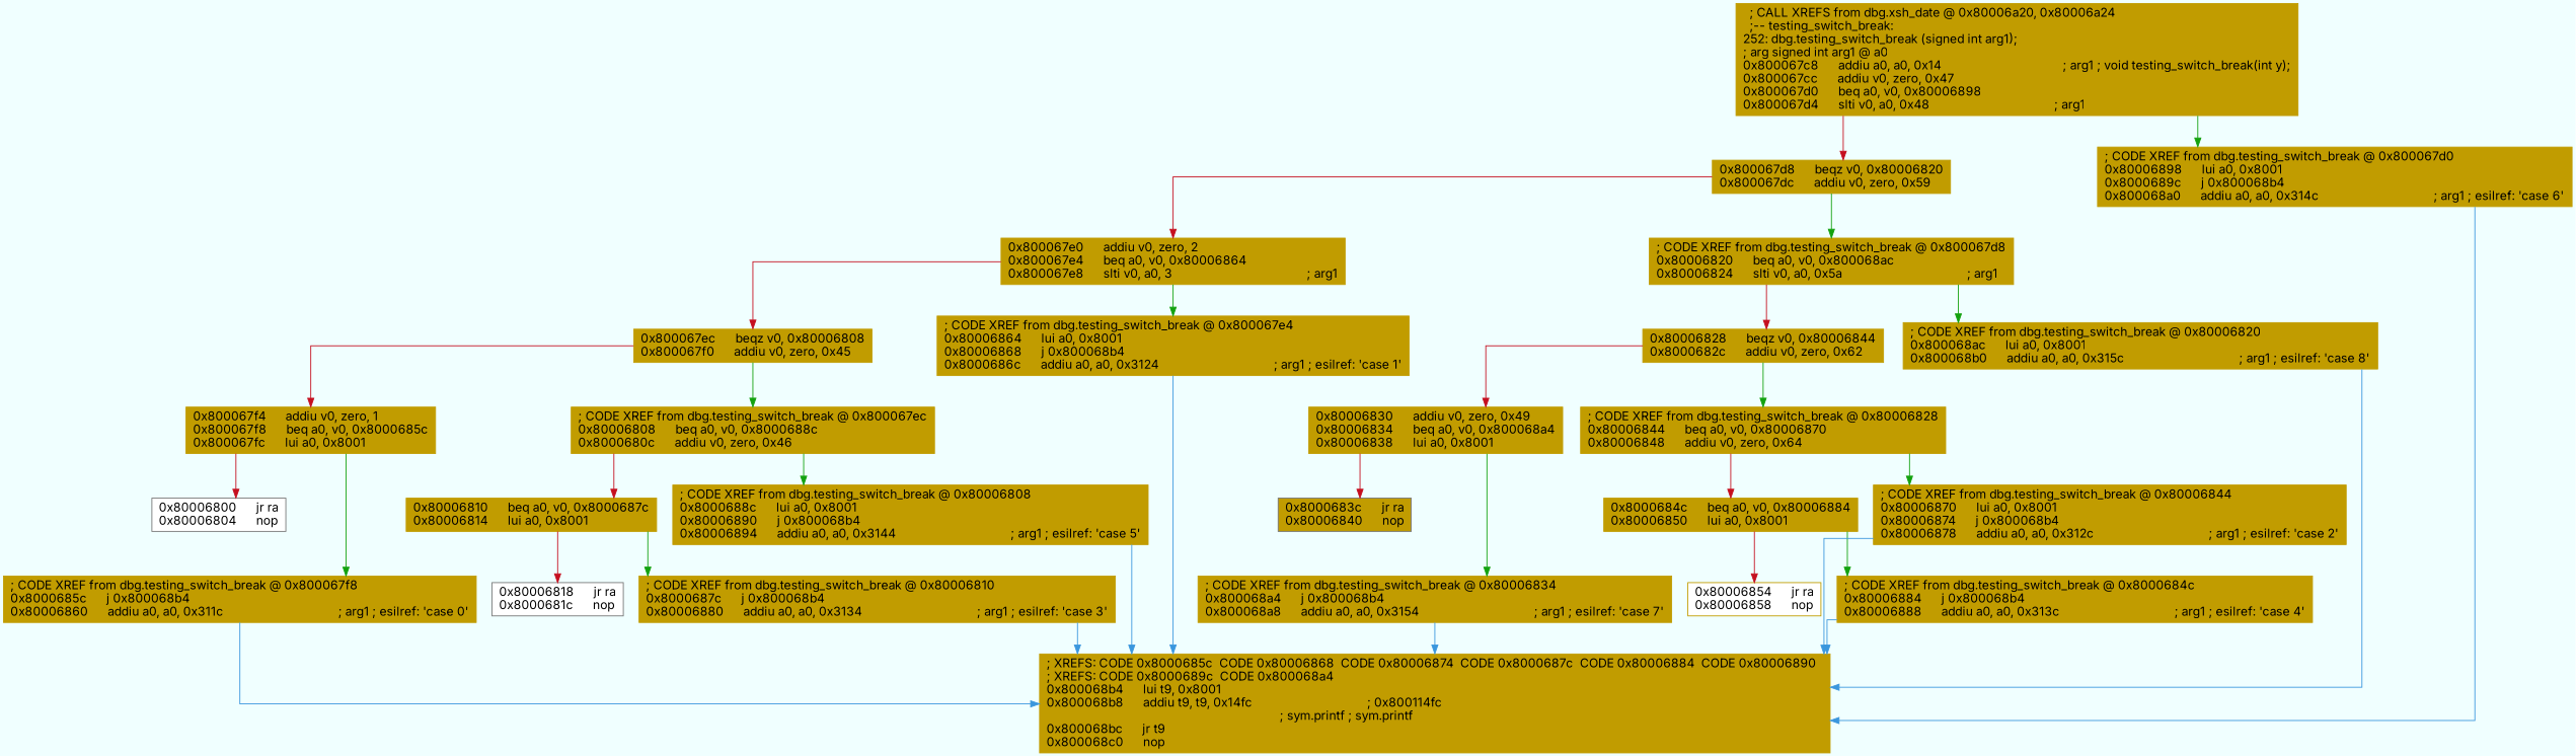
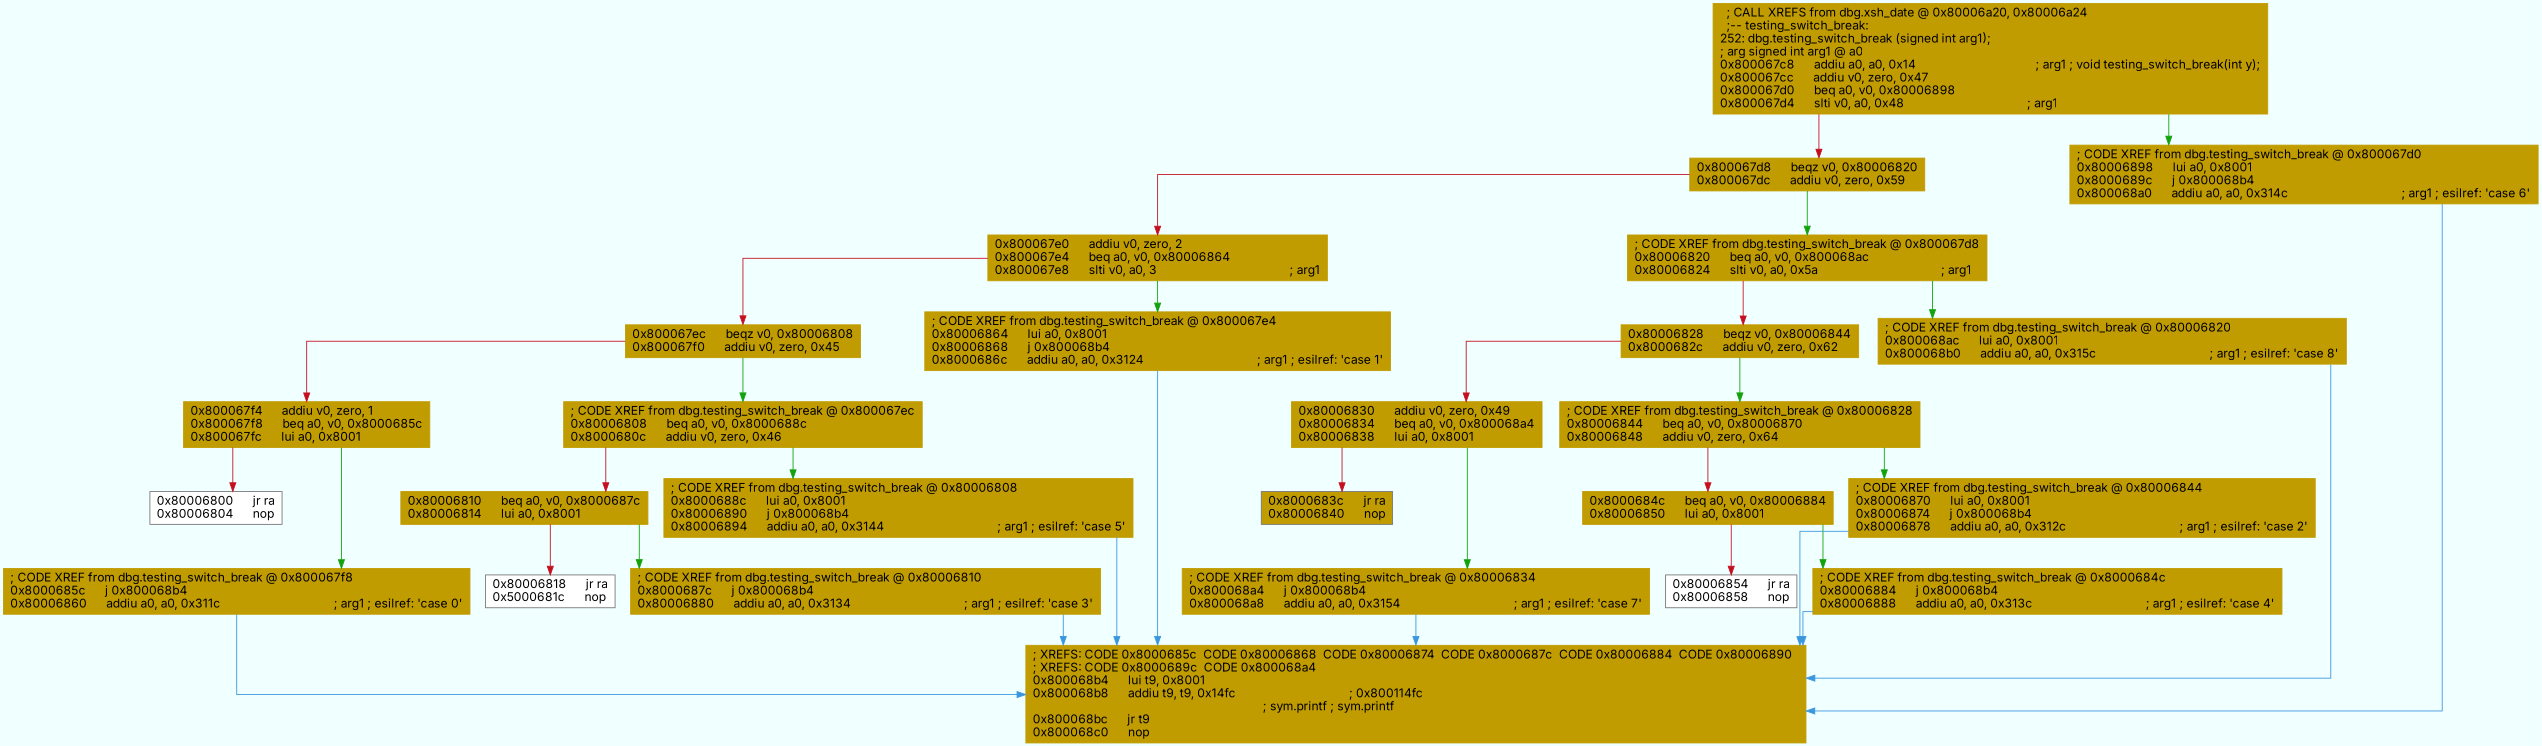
  digraph {
    bgcolor=azure
    fontname=Inter
    fontsize=8
    splines=ortho
    node [color="#c19c00" fillcolor="#c19c00" fontname=Inter shape=box style=filled]
    edge [arrowhead=normal color="#c50f1f" fontname=Inter]
    n1 [label="  ; CALL XREFS from dbg.xsh_date @ 0x80006a20, 0x80006a24\l  ;-- testing_switch_break:\l252: dbg.testing_switch_break (signed int arg1);\l; arg signed int arg1 @ a0\l0x800067c8      addiu a0, a0, 0x14                                     ; arg1 ; void testing_switch_break(int y);\l0x800067cc      addiu v0, zero, 0x47\l0x800067d0      beq a0, v0, 0x80006898\l0x800067d4      slti v0, a0, 0x48                                      ; arg1\l"]
    n2 [label="0x800067d8      beqz v0, 0x80006820\l0x800067dc      addiu v0, zero, 0x59\l"]
    n3 [label="; CODE XREF from dbg.testing_switch_break @ 0x800067d0\l0x80006898      lui a0, 0x8001\l0x8000689c      j 0x800068b4\l0x800068a0      addiu a0, a0, 0x314c                                   ; arg1 ; esilref: 'case 6'\l"]
    n4 [label="0x800067e0      addiu v0, zero, 2\l0x800067e4      beq a0, v0, 0x80006864\l0x800067e8      slti v0, a0, 3                                         ; arg1\l"]
    n5 [label="; CODE XREF from dbg.testing_switch_break @ 0x800067d8\l0x80006820      beq a0, v0, 0x800068ac\l0x80006824      slti v0, a0, 0x5a                                      ; arg1\l"]
    n6 [label="; XREFS: CODE 0x8000685c  CODE 0x80006868  CODE 0x80006874  CODE 0x8000687c  CODE 0x80006884  CODE 0x80006890  \l; XREFS: CODE 0x8000689c  CODE 0x800068a4  \l0x800068b4      lui t9, 0x8001\l0x800068b8      addiu t9, t9, 0x14fc                                   ; 0x800114fc\l                                                                       ; sym.printf ; sym.printf\l0x800068bc      jr t9\l0x800068c0      nop\l"]
    n7 [label="0x800067ec      beqz v0, 0x80006808\l0x800067f0      addiu v0, zero, 0x45\l"]
    n8 [label="; CODE XREF from dbg.testing_switch_break @ 0x800067e4\l0x80006864      lui a0, 0x8001\l0x80006868      j 0x800068b4\l0x8000686c      addiu a0, a0, 0x3124                                   ; arg1 ; esilref: 'case 1'\l"]
    n9 [label="0x80006828      beqz v0, 0x80006844\l0x8000682c      addiu v0, zero, 0x62\l"]
    n10 [label="; CODE XREF from dbg.testing_switch_break @ 0x80006820\l0x800068ac      lui a0, 0x8001\l0x800068b0      addiu a0, a0, 0x315c                                   ; arg1 ; esilref: 'case 8'\l"]
    n11 [label="0x800067f4      addiu v0, zero, 1\l0x800067f8      beq a0, v0, 0x8000685c\l0x800067fc      lui a0, 0x8001\l"]
    n12 [label="; CODE XREF from dbg.testing_switch_break @ 0x800067ec\l0x80006808      beq a0, v0, 0x8000688c\l0x8000680c      addiu v0, zero, 0x46\l"]
    n13 [color="#767676" fillcolor=white label="0x80006800      jr ra\l0x80006804      nop\l"]
    n14 [label="; CODE XREF from dbg.testing_switch_break @ 0x800067f8\l0x8000685c      j 0x800068b4\l0x80006860      addiu a0, a0, 0x311c                                   ; arg1 ; esilref: 'case 0'\l"]
    n15 [label="0x80006810      beq a0, v0, 0x8000687c\l0x80006814      lui a0, 0x8001\l"]
    n16 [label="; CODE XREF from dbg.testing_switch_break @ 0x80006808\l0x8000688c      lui a0, 0x8001\l0x80006890      j 0x800068b4\l0x80006894      addiu a0, a0, 0x3144                                   ; arg1 ; esilref: 'case 5'\l"]
-   n17 [color="#767676" fillcolor=white label="0x80006818      jr ra\l0x8000681c      nop\l"]
+   n17 [color="#767676" fillcolor=white label="0x80006818      jr ra\l0x5000681c      nop\l"]
    n18 [label="; CODE XREF from dbg.testing_switch_break @ 0x80006810\l0x8000687c      j 0x800068b4\l0x80006880      addiu a0, a0, 0x3134                                   ; arg1 ; esilref: 'case 3'\l"]
    n19 [label="0x80006830      addiu v0, zero, 0x49\l0x80006834      beq a0, v0, 0x800068a4\l0x80006838      lui a0, 0x8001\l"]
    n20 [label="; CODE XREF from dbg.testing_switch_break @ 0x80006828\l0x80006844      beq a0, v0, 0x80006870\l0x80006848      addiu v0, zero, 0x64\l"]
    n21 [color="#767676" label="0x8000683c      jr ra\l0x80006840      nop\l"]
    n22 [label="; CODE XREF from dbg.testing_switch_break @ 0x80006834\l0x800068a4      j 0x800068b4\l0x800068a8      addiu a0, a0, 0x3154                                   ; arg1 ; esilref: 'case 7'\l"]
    n23 [label="0x8000684c      beq a0, v0, 0x80006884\l0x80006850      lui a0, 0x8001\l"]
    n24 [label="; CODE XREF from dbg.testing_switch_break @ 0x80006844\l0x80006870      lui a0, 0x8001\l0x80006874      j 0x800068b4\l0x80006878      addiu a0, a0, 0x312c                                   ; arg1 ; esilref: 'case 2'\l"]
-   n25 [fillcolor=white label="0x80006854      jr ra\l0x80006858      nop\l"]
+   n25 [color="#767676" fillcolor=white label="0x80006854      jr ra\l0x80006858      nop\l"]
    n26 [label="; CODE XREF from dbg.testing_switch_break @ 0x8000684c\l0x80006884      j 0x800068b4\l0x80006888      addiu a0, a0, 0x313c                                   ; arg1 ; esilref: 'case 4'\l"]
    n1 -> n2
    n1 -> n3 [color="#13a10e"]
    n2 -> n4
    n2 -> n5 [color="#13a10e"]
    n3 -> n6 [color="#3a96dd"]
    n4 -> n7
    n4 -> n8 [color="#13a10e"]
    n5 -> n9
    n5 -> n10 [color="#13a10e"]
    n7 -> n11
    n7 -> n12 [color="#13a10e"]
    n8 -> n6 [color="#3a96dd"]
    n9 -> n19
    n9 -> n20 [color="#13a10e"]
    n10 -> n6 [color="#3a96dd"]
    n11 -> n13
    n11 -> n14 [color="#13a10e"]
    n12 -> n15
    n12 -> n16 [color="#13a10e"]
    n14 -> n6 [color="#3a96dd"]
    n15 -> n17
    n15 -> n18 [color="#13a10e"]
    n16 -> n6 [color="#3a96dd"]
    n18 -> n6 [color="#3a96dd"]
    n19 -> n21
    n19 -> n22 [color="#13a10e"]
    n20 -> n23
    n20 -> n24 [color="#13a10e"]
    n22 -> n6 [color="#3a96dd"]
    n23 -> n25
    n23 -> n26 [color="#13a10e"]
    n24 -> n6 [color="#3a96dd"]
    n26 -> n6 [color="#3a96dd"]
  }
